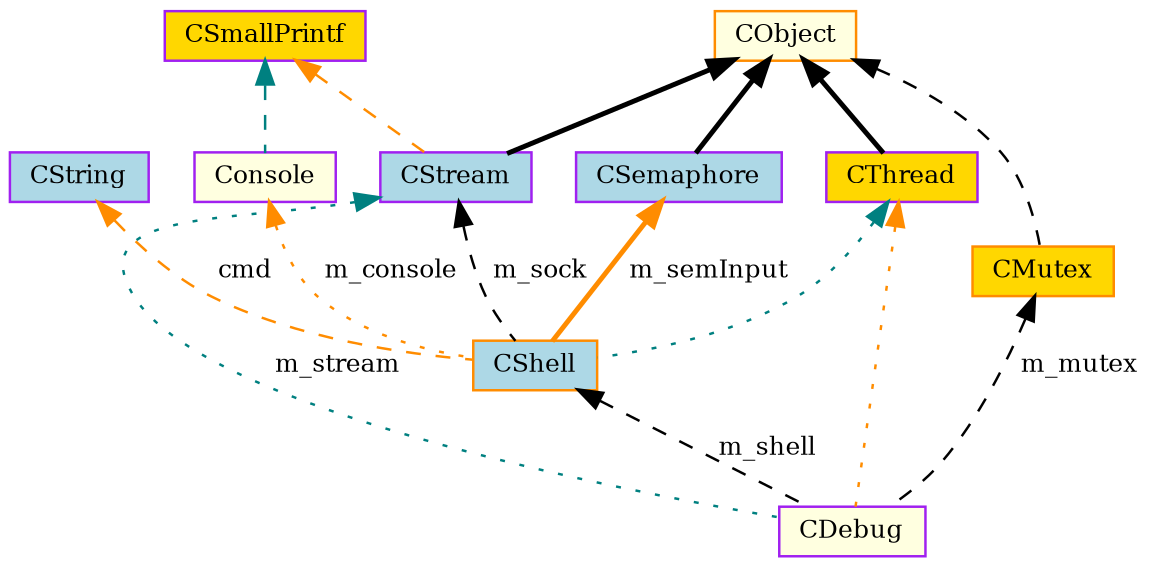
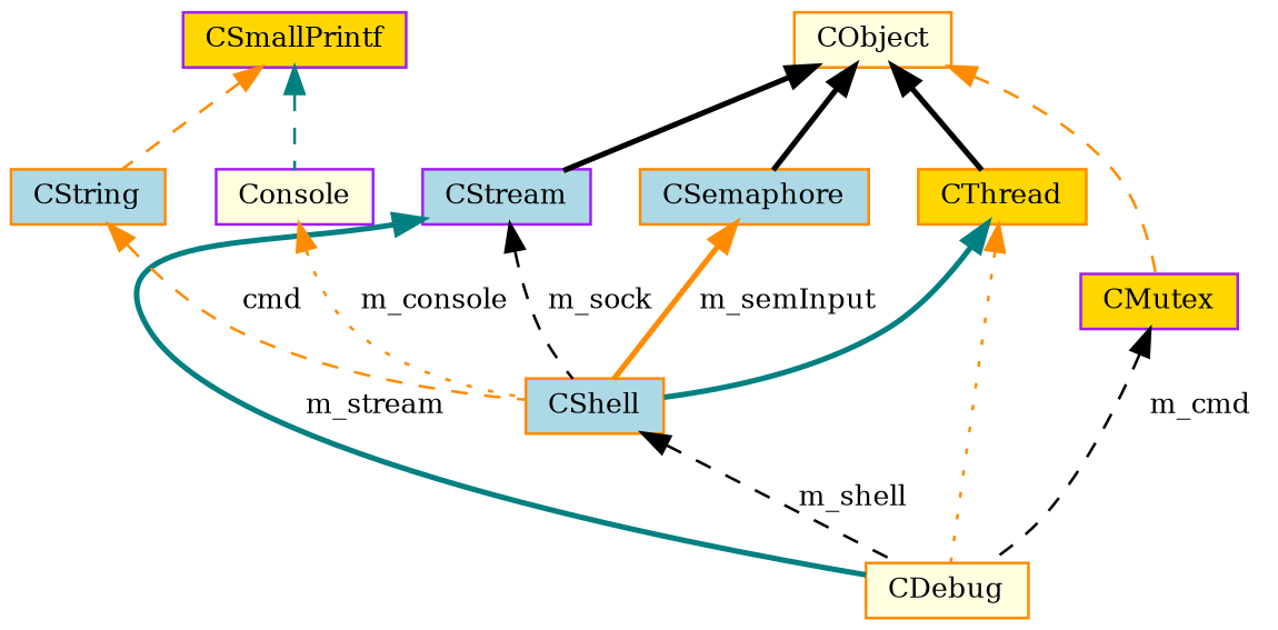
  digraph {
    fontname="DejaVu Serif"
    node [color=darkorange fillcolor=lightblue fontname="DejaVu Serif" fontsize=10 shape=record style=filled]
    edge [color=darkorange dir=back fontname="DejaVu Serif" fontsize=10 labelfontname=Helvetica labelfontsize=10 style=dashed]
-   n1 [color=purple fillcolor=lightyellow fontcolor=black height=0.2 label=CDebug width=0.4]
-   n2 [color=purple fillcolor=gold height=0.2 label=CThread width=0.4]
+   n1 [fillcolor=lightyellow fontcolor=black height=0.2 label=CDebug width=0.4]
+   n2 [fillcolor=gold height=0.2 label=CThread width=0.4]
    n3 [height=0.2 label=CShell width=0.4]
    n4 [fillcolor=lightyellow height=0.2 label=CObject width=0.4]
    n5 [color=purple height=0.2 label=CStream width=0.4]
-   n6 [fillcolor=gold height=0.2 label=CMutex width=0.4]
-   n7 [color=purple height=0.2 label=CSemaphore width=0.4]
+   n6 [color=purple fillcolor=gold height=0.2 label=CMutex width=0.4]
+   n7 [height=0.2 label=CSemaphore width=0.4]
    n8 [color=purple fillcolor=gold height=0.2 label=CSmallPrintf width=0.4]
    n9 [color=purple fillcolor=lightyellow height=0.2 label=Console width=0.4]
-   n10 [color=purple height=0.2 label=CString width=0.4]
+   n10 [height=0.2 label=CString width=0.4]
    n2 -> n1 [style=dotted]
-   n2 -> n3 [color=teal style=dotted]
+   n2 -> n3 [color=teal style=bold]
    n3 -> n1 [color=black label=" m_shell"]
    n4 -> n2 [color=black style=bold]
    n4 -> n5 [color=black style=bold]
-   n4 -> n6 [color=black]
+   n4 -> n6
    n4 -> n7 [color=black style=bold]
-   n5 -> n1 [color=teal label=" m_stream" style=dotted]
+   n5 -> n1 [color=teal label=" m_stream" style=bold]
    n5 -> n3 [color=black label=" m_sock"]
-   n6 -> n1 [color=black label=" m_mutex"]
+   n6 -> n1 [color=black label=" m_cmd"]
    n7 -> n3 [label=" m_semInput" style=bold]
    n8 -> n9 [color=teal]
-   n8 -> n5
+   n8 -> n10
    n9 -> n3 [label=" m_console" style=dotted]
    n10 -> n3 [label=" cmd"]
  }
